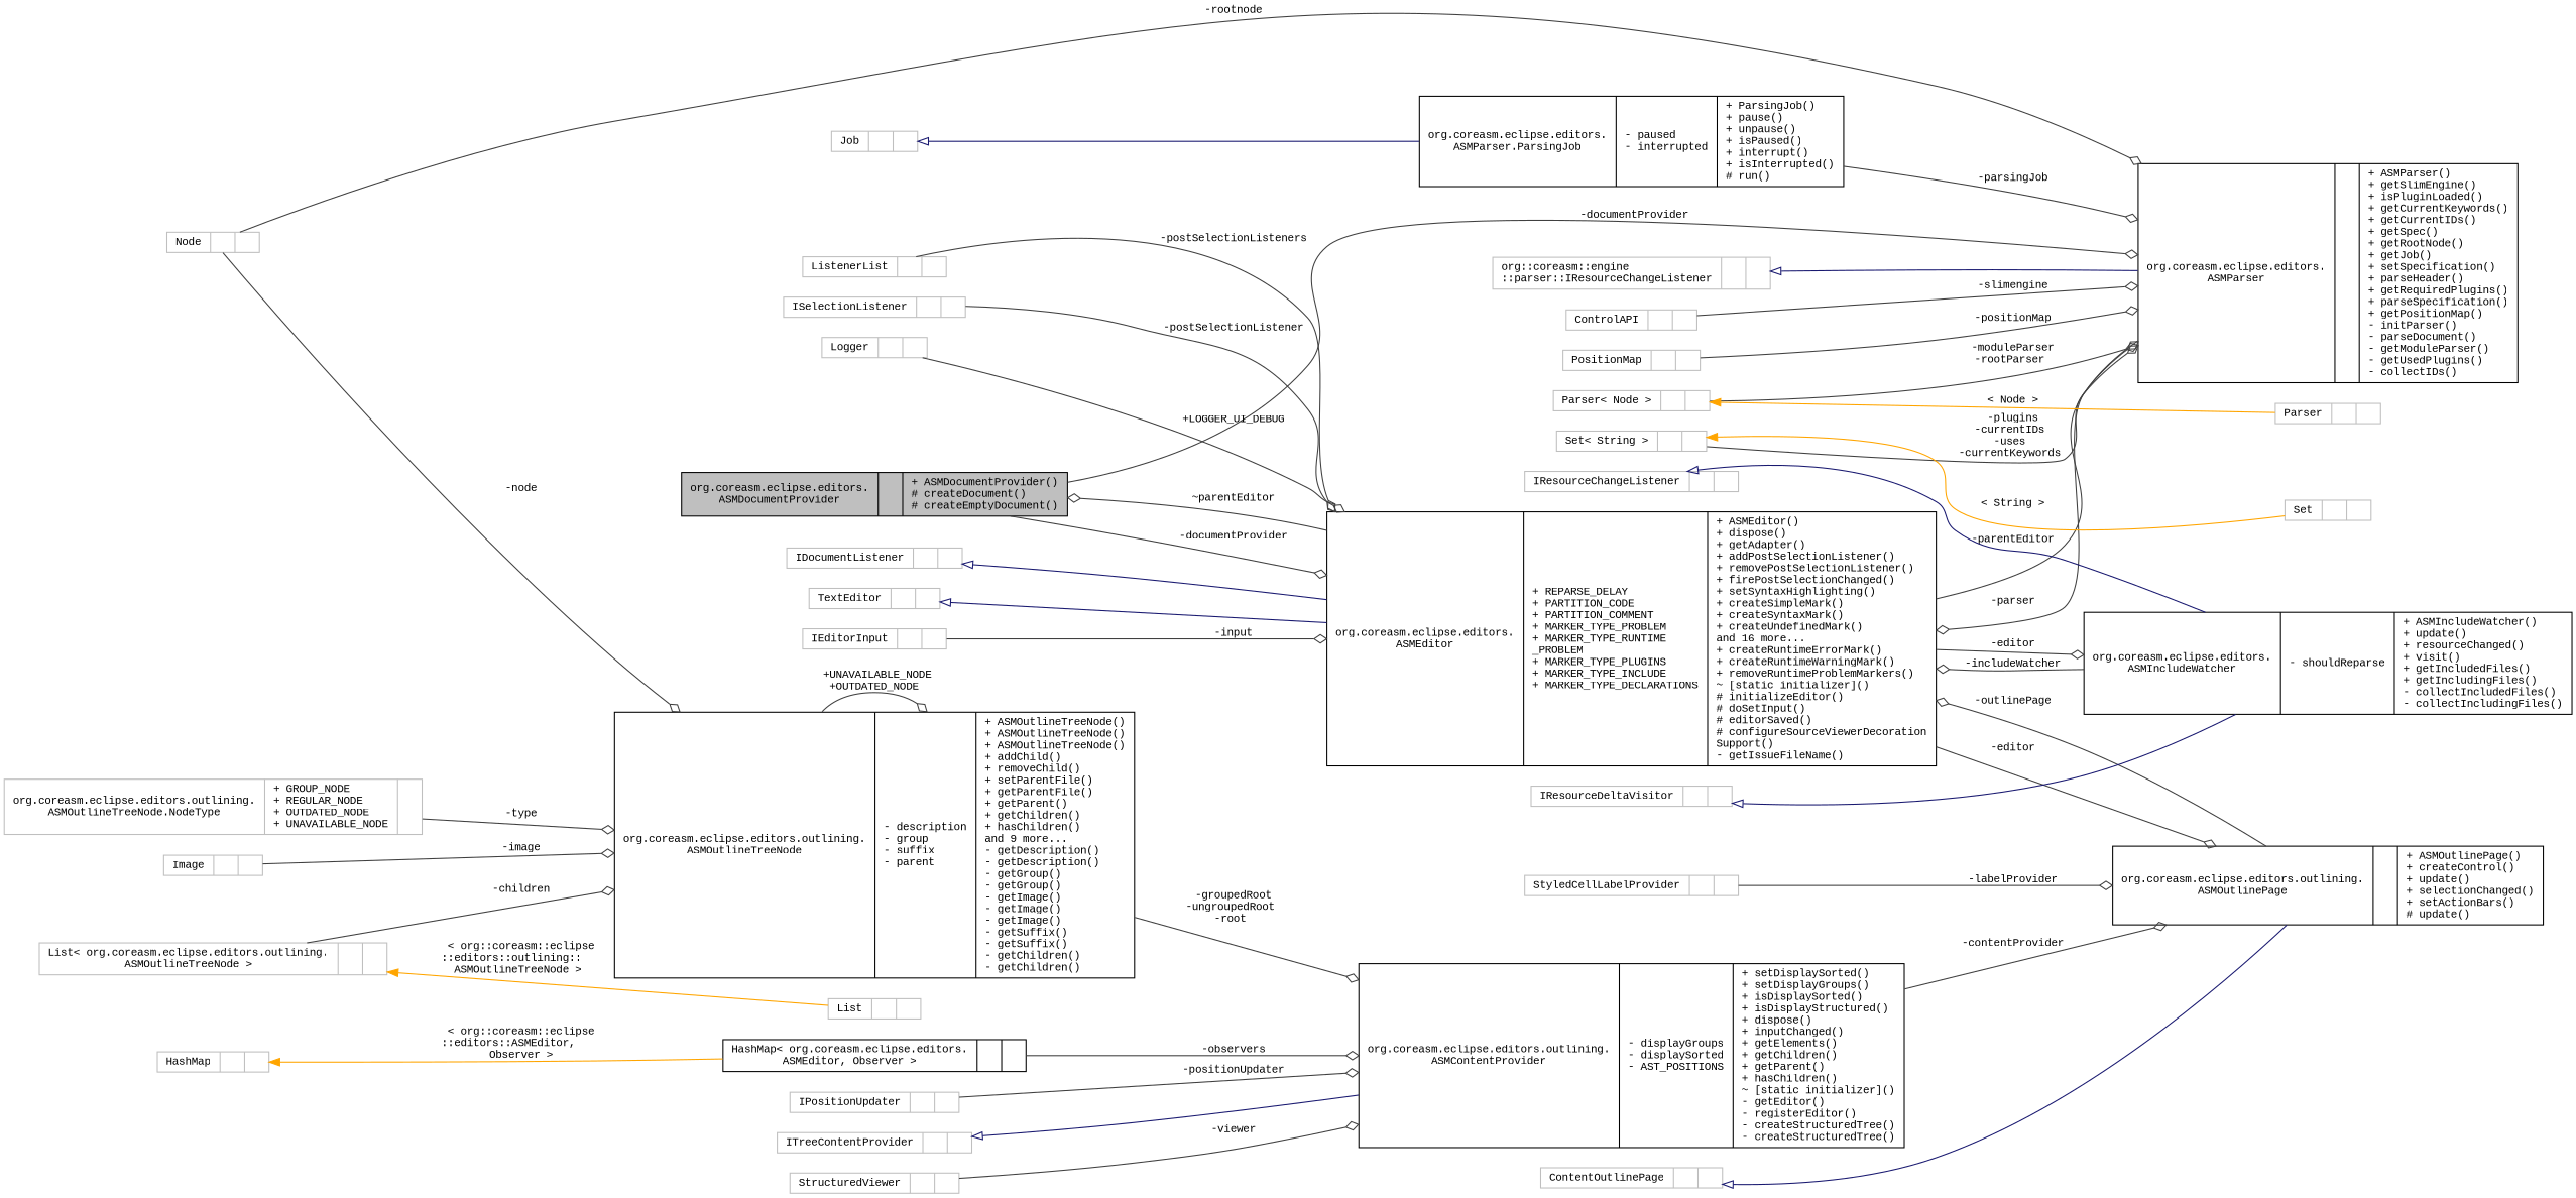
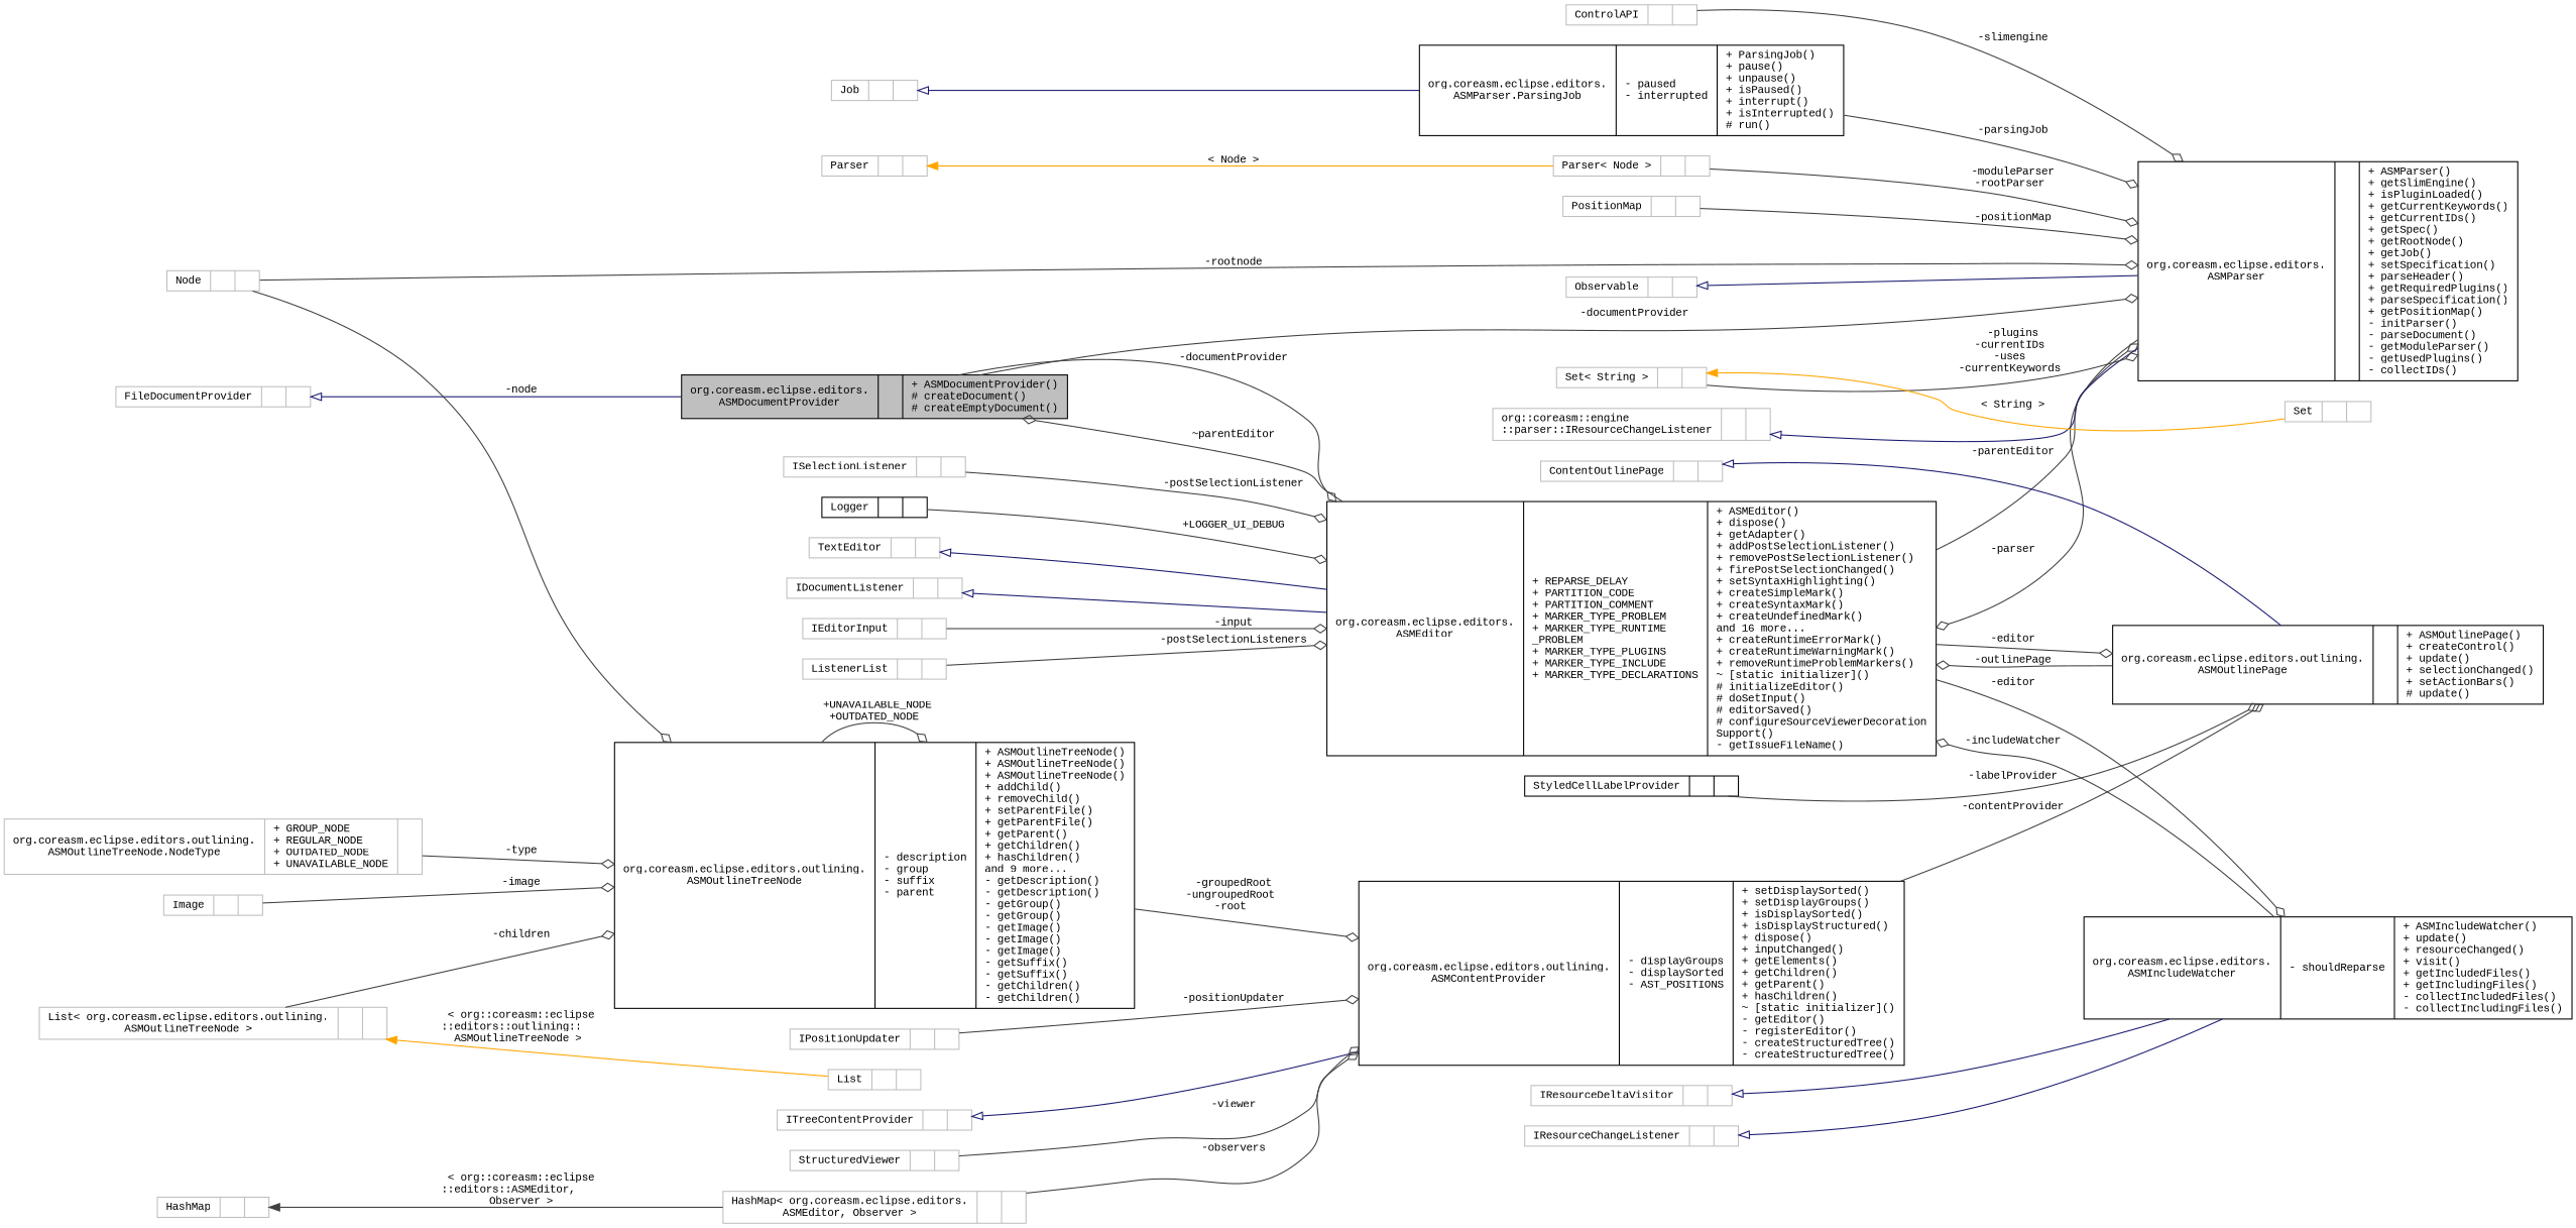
  digraph {
    fontname="Liberation Mono"
    rankdir=LR
    node [color=grey75 fontname="Liberation Mono" fontsize=10 shape=record]
    edge [arrowhead=odiamond color=grey25 fontname="Liberation Mono" fontsize=10 labelfontname=Helvetica labelfontsize=10 style=solid]
    n1 [color=black fillcolor=grey75 fontcolor=black height=0.2 label="{org.coreasm.eclipse.editors.\lASMDocumentProvider\n||+ ASMDocumentProvider()\l# createDocument()\l# createEmptyDocument()\l}" style=filled width=0.4]
    n2 [color=black height=0.2 label="{org.coreasm.eclipse.editors.\lASMEditor\n|+ REPARSE_DELAY\l+ PARTITION_CODE\l+ PARTITION_COMMENT\l+ MARKER_TYPE_PROBLEM\l+ MARKER_TYPE_RUNTIME\l_PROBLEM\l+ MARKER_TYPE_PLUGINS\l+ MARKER_TYPE_INCLUDE\l+ MARKER_TYPE_DECLARATIONS\l|+ ASMEditor()\l+ dispose()\l+ getAdapter()\l+ addPostSelectionListener()\l+ removePostSelectionListener()\l+ firePostSelectionChanged()\l+ setSyntaxHighlighting()\l+ createSimpleMark()\l+ createSyntaxMark()\l+ createUndefinedMark()\land 16 more...\l+ createRuntimeErrorMark()\l+ createRuntimeWarningMark()\l+ removeRuntimeProblemMarkers()\l~ [static initializer]()\l# initializeEditor()\l# doSetInput()\l# editorSaved()\l# configureSourceViewerDecoration\lSupport()\l- getIssueFileName()\l}" width=0.4]
    n3 [color=black height=0.2 label="{org.coreasm.eclipse.editors.\lASMParser\n||+ ASMParser()\l+ getSlimEngine()\l+ isPluginLoaded()\l+ getCurrentKeywords()\l+ getCurrentIDs()\l+ getSpec()\l+ getRootNode()\l+ getJob()\l+ setSpecification()\l+ parseHeader()\l+ getRequiredPlugins()\l+ parseSpecification()\l+ getPositionMap()\l- initParser()\l- parseDocument()\l- getModuleParser()\l- getUsedPlugins()\l- collectIDs()\l}" width=0.4]
    n4 [color=black height=0.2 label="{org.coreasm.eclipse.editors.\lASMIncludeWatcher\n|- shouldReparse\l|+ ASMIncludeWatcher()\l+ update()\l+ resourceChanged()\l+ visit()\l+ getIncludedFiles()\l+ getIncludingFiles()\l- collectIncludedFiles()\l- collectIncludingFiles()\l}" width=0.4]
    n5 [color=black height=0.2 label="{org.coreasm.eclipse.editors.outlining.\lASMOutlinePage\n||+ ASMOutlinePage()\l+ createControl()\l+ update()\l+ selectionChanged()\l+ setActionBars()\l# update()\l}" width=0.4]
+   n6 [height=0.2 label="{FileDocumentProvider\n||}" width=0.4]
    n7 [height=0.2 label="{TextEditor\n||}" width=0.4]
    n8 [height=0.2 label="{IDocumentListener\n||}" width=0.4]
    n9 [height=0.2 label="{IEditorInput\n||}" width=0.4]
    n10 [height=0.2 label="{ListenerList\n||}" width=0.4]
    n11 [height=0.2 label="{ISelectionListener\n||}" width=0.4]
-   n12 [height=0.2 label="{Logger\n||}" width=0.4]
+   n12 [color=black height=0.2 label="{Logger\n||}" width=0.4]
    n13 [height=0.2 label="{IResourceChangeListener\n||}" width=0.4]
    n14 [height=0.2 label="{IResourceDeltaVisitor\n||}" width=0.4]
+   n15 [height=0.2 label="{Observable\n||}" width=0.4]
    n16 [height=0.2 label="{org::coreasm::engine\l::parser::IResourceChangeListener\n||}" width=0.4]
    n17 [height=0.2 label="{ControlAPI\n||}" width=0.4]
    n18 [height=0.2 label="{Node\n||}" width=0.4]
    n19 [color=black height=0.2 label="{org.coreasm.eclipse.editors.outlining.\lASMOutlineTreeNode\n|- description\l- group\l- suffix\l- parent\l|+ ASMOutlineTreeNode()\l+ ASMOutlineTreeNode()\l+ ASMOutlineTreeNode()\l+ addChild()\l+ removeChild()\l+ setParentFile()\l+ getParentFile()\l+ getParent()\l+ getChildren()\l+ hasChildren()\land 9 more...\l- getDescription()\l- getDescription()\l- getGroup()\l- getGroup()\l- getImage()\l- getImage()\l- getImage()\l- getSuffix()\l- getSuffix()\l- getChildren()\l- getChildren()\l}" width=0.4]
    n20 [color=black height=0.2 label="{org.coreasm.eclipse.editors.outlining.\lASMContentProvider\n|- displayGroups\l- displaySorted\l- AST_POSITIONS\l|+ setDisplaySorted()\l+ setDisplayGroups()\l+ isDisplaySorted()\l+ isDisplayStructured()\l+ dispose()\l+ inputChanged()\l+ getElements()\l+ getChildren()\l+ getParent()\l+ hasChildren()\l~ [static initializer]()\l- getEditor()\l- registerEditor()\l- createStructuredTree()\l- createStructuredTree()\l}" width=0.4]
    n21 [color=black height=0.2 label="{org.coreasm.eclipse.editors.\lASMParser.ParsingJob\n|- paused\l- interrupted\l|+ ParsingJob()\l+ pause()\l+ unpause()\l+ isPaused()\l+ interrupt()\l+ isInterrupted()\l# run()\l}" width=0.4]
    n22 [height=0.2 label="{Job\n||}" width=0.4]
    n23 [height=0.2 label="{Set\< String \>\n||}" width=0.4]
    n24 [height=0.2 label="{Set\n||}" width=0.4]
    n25 [height=0.2 label="{PositionMap\n||}" width=0.4]
    n26 [height=0.2 label="{Parser\< Node \>\n||}" width=0.4]
    n27 [height=0.2 label="{Parser\n||}" width=0.4]
    n28 [height=0.2 label="{ContentOutlinePage\n||}" width=0.4]
    n29 [height=0.2 label="{ITreeContentProvider\n||}" width=0.4]
    n30 [height=0.2 label="{StructuredViewer\n||}" width=0.4]
-   n31 [color=black height=0.2 label="{HashMap\< org.coreasm.eclipse.editors.\lASMEditor, Observer \>\n||}" width=0.4]
+   n31 [height=0.2 label="{HashMap\< org.coreasm.eclipse.editors.\lASMEditor, Observer \>\n||}" width=0.4]
    n32 [height=0.2 label="{HashMap\n||}" width=0.4]
    n33 [height=0.2 label="{org.coreasm.eclipse.editors.outlining.\lASMOutlineTreeNode.NodeType\n|+ GROUP_NODE\l+ REGULAR_NODE\l+ OUTDATED_NODE\l+ UNAVAILABLE_NODE\l|}" width=0.4]
    n34 [height=0.2 label="{List\< org.coreasm.eclipse.editors.outlining.\lASMOutlineTreeNode \>\n||}" width=0.4]
    n35 [height=0.2 label="{List\n||}" width=0.4]
    n36 [height=0.2 label="{Image\n||}" width=0.4]
    n37 [height=0.2 label="{IPositionUpdater\n||}" width=0.4]
-   n38 [height=0.2 label="{StyledCellLabelProvider\n||}" width=0.4]
+   n38 [color=black height=0.2 label="{StyledCellLabelProvider\n||}" width=0.4]
    n1 -> n2 [label=" -documentProvider"]
    n1 -> n3 [label=" -documentProvider"]
    n2 -> n1 [label=" ~parentEditor"]
    n2 -> n3 [label=" -parentEditor"]
    n2 -> n4 [label=" -editor"]
    n2 -> n5 [label=" -editor"]
    n3 -> n2 [label=" -parser"]
    n4 -> n2 [label=" -includeWatcher"]
    n5 -> n2 [label=" -outlinePage"]
+   n6 -> n1 [arrowtail=onormal color=midnightblue dir=back arrowhead=""]
    n7 -> n2 [arrowtail=onormal color=midnightblue dir=back arrowhead=""]
    n8 -> n2 [arrowtail=onormal color=midnightblue dir=back arrowhead=""]
    n9 -> n2 [label=" -input"]
    n10 -> n2 [label=" -postSelectionListeners"]
    n11 -> n2 [label=" -postSelectionListener"]
    n12 -> n2 [label=" +LOGGER_UI_DEBUG"]
    n13 -> n4 [arrowtail=onormal color=midnightblue dir=back arrowhead=""]
    n14 -> n4 [arrowtail=onormal color=midnightblue dir=back arrowhead=""]
+   n15 -> n3 [arrowtail=onormal color=midnightblue dir=back arrowhead=""]
    n16 -> n3 [arrowtail=onormal color=midnightblue dir=back arrowhead=""]
    n17 -> n3 [label=" -slimengine"]
    n18 -> n3 [label=" -rootnode"]
    n18 -> n19 [label=" -node"]
    n19 -> n19 [label=" +UNAVAILABLE_NODE\n+OUTDATED_NODE"]
    n19 -> n20 [label=" -groupedRoot\n-ungroupedRoot\n-root"]
    n20 -> n5 [label=" -contentProvider"]
    n21 -> n3 [label=" -parsingJob"]
    n22 -> n21 [arrowtail=onormal color=midnightblue dir=back arrowhead=""]
    n23 -> n3 [label=" -plugins\n-currentIDs\n-uses\n-currentKeywords"]
    n23 -> n24 [color=orange dir=back label=" \< String \>" arrowhead=""]
    n25 -> n3 [label=" -positionMap"]
    n26 -> n3 [label=" -moduleParser\n-rootParser"]
-   n26 -> n27 [color=orange dir=back label=" \< Node \>" arrowhead=""]
+   n27 -> n26 [color=orange dir=back label=" \< Node \>" arrowhead=""]
    n28 -> n5 [arrowtail=onormal color=midnightblue dir=back arrowhead=""]
    n29 -> n20 [arrowtail=onormal color=midnightblue dir=back arrowhead=""]
    n30 -> n20 [label=" -viewer"]
    n31 -> n20 [label=" -observers"]
-   n32 -> n31 [color=orange dir=back label=" \< org::coreasm::eclipse\l::editors::ASMEditor,\l Observer \>" arrowhead=""]
+   n32 -> n31 [dir=back label=" \< org::coreasm::eclipse\l::editors::ASMEditor,\l Observer \>" arrowhead=""]
    n33 -> n19 [label=" -type"]
    n34 -> n19 [label=" -children"]
    n34 -> n35 [color=orange dir=back label=" \< org::coreasm::eclipse\l::editors::outlining::\lASMOutlineTreeNode \>" arrowhead=""]
    n36 -> n19 [label=" -image"]
    n37 -> n20 [label=" -positionUpdater"]
    n38 -> n5 [label=" -labelProvider"]
  }
